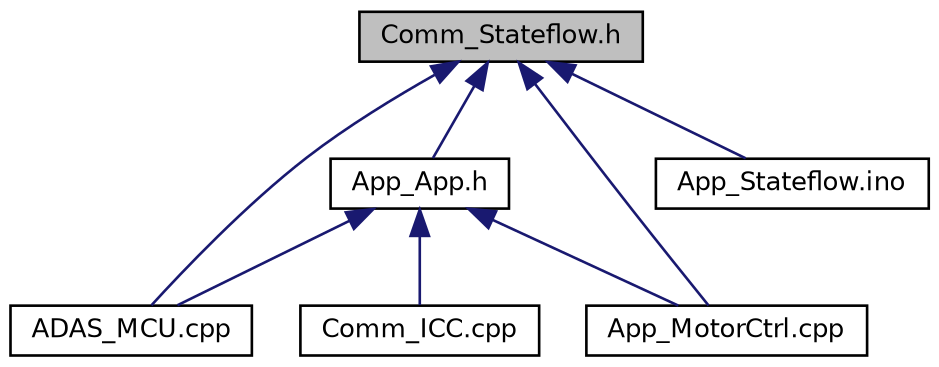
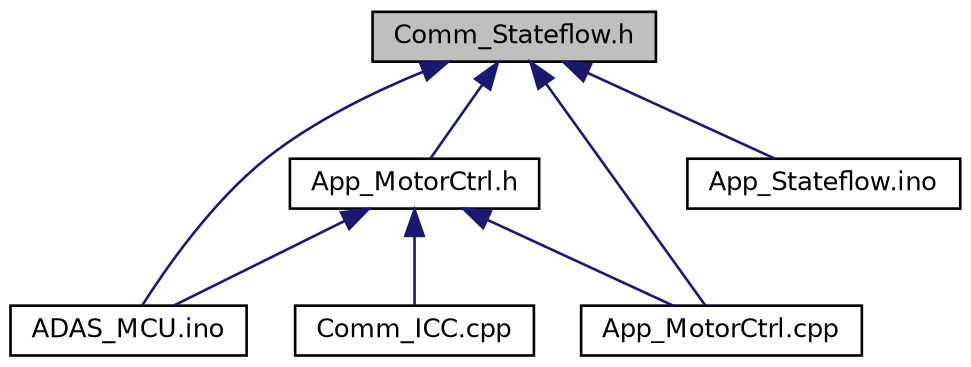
  digraph {
    node [color=black fontname=Helvetica fontsize=10 shape=record]
    edge [color=midnightblue dir=back fontname=Helvetica fontsize=10 labelfontname=Helvetica labelfontsize=10 style=solid]
    n1 [fillcolor=grey75 fontcolor=black height=0.2 label="Comm_Stateflow.h" style=filled width=0.4]
-   n2 [height=0.2 label="App_App.h" width=0.4]
-   n3 [height=0.2 label="ADAS_MCU.cpp" width=0.4]
+   n2 [height=0.2 label="App_MotorCtrl.h" width=0.4]
+   n3 [height=0.2 label="ADAS_MCU.ino" width=0.4]
    n4 [height=0.2 label="App_MotorCtrl.cpp" width=0.4]
    n5 [height=0.2 label="App_Stateflow.ino" width=0.4]
    n6 [height=0.2 label="Comm_ICC.cpp" width=0.4]
    n1 -> n2
    n1 -> n3
    n1 -> n4
    n1 -> n5
    n2 -> n3
    n2 -> n4
    n2 -> n6
  }
